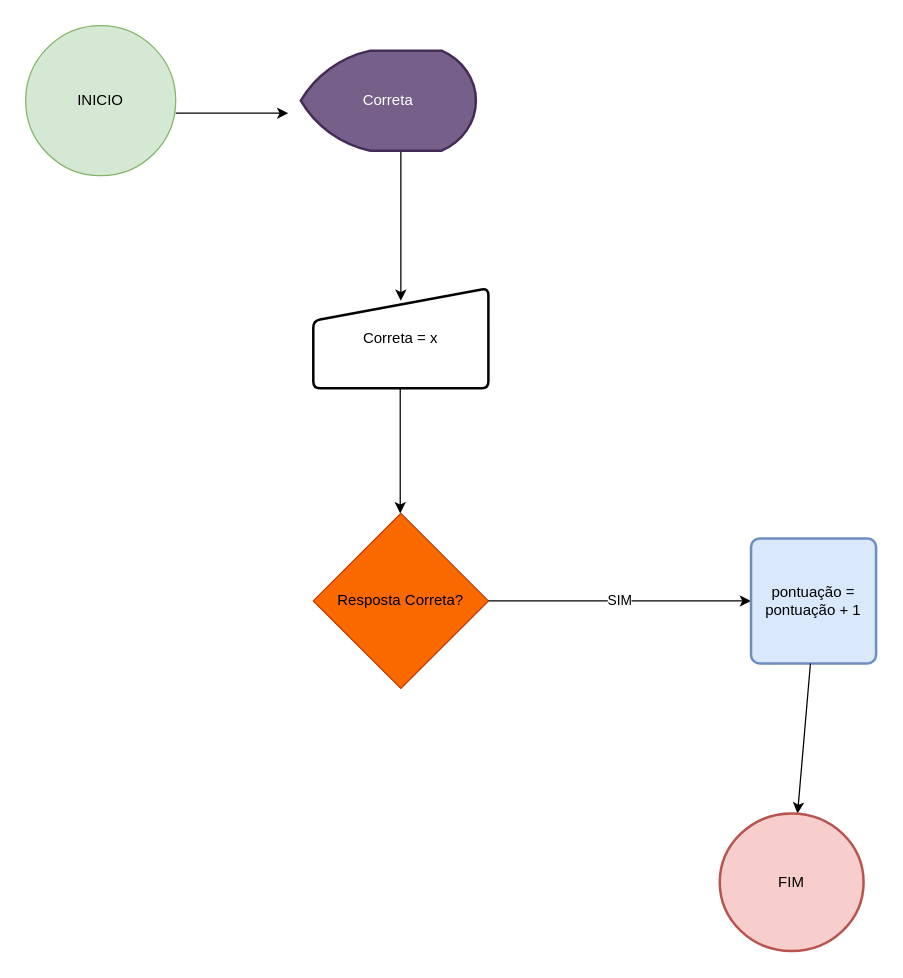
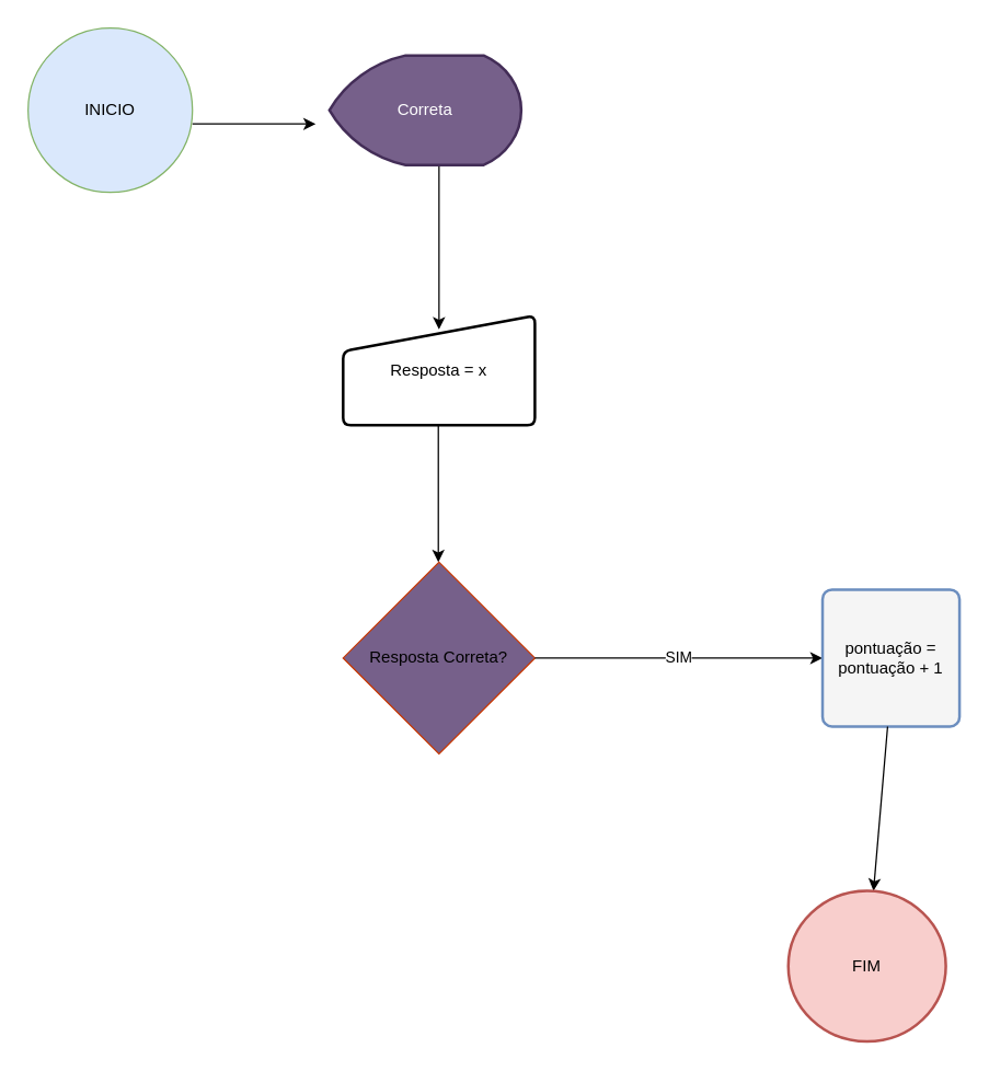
  <mxCell id="0" />
  <mxCell id="1" parent="0" />
- <mxCell id="2" value="INICIO" style="ellipse;whiteSpace=wrap;html=1;aspect=fixed;fillColor=#d5e8d4;strokeColor=#82b366;" vertex="1" parent="1"><mxGeometry x="20" y="20" width="120" height="120" as="geometry" /></mxCell>
+ <mxCell id="2" value="INICIO" style="ellipse;whiteSpace=wrap;html=1;aspect=fixed;fillColor=#dae8fc;strokeColor=#82b366;" vertex="1" parent="1"><mxGeometry x="20" y="20" width="120" height="120" as="geometry" /></mxCell>
  <mxCell id="3" value="" style="endArrow=classic;html=1;rounded=0;" edge="1" parent="1"><mxGeometry width="50" height="50" relative="1" as="geometry"><mxPoint x="140" y="90" as="sourcePoint" /><mxPoint x="230" y="90" as="targetPoint" /></mxGeometry></mxCell>
  <mxCell id="4" value="" style="endArrow=classic;html=1;rounded=0;" edge="1" parent="1"><mxGeometry width="50" height="50" relative="1" as="geometry"><mxPoint x="320" y="120" as="sourcePoint" /><mxPoint x="320" y="240" as="targetPoint" /></mxGeometry></mxCell>
  <mxCell id="5" value="" style="endArrow=classic;html=1;rounded=0;" edge="1" parent="1"><mxGeometry width="50" height="50" relative="1" as="geometry"><mxPoint x="319.5" y="300" as="sourcePoint" /><mxPoint x="319.5" y="410" as="targetPoint" /><Array as="points"><mxPoint x="319.5" y="360" /></Array></mxGeometry></mxCell>
- <mxCell id="6" value="Resposta Correta?" style="rhombus;whiteSpace=wrap;html=1;fillColor=#fa6800;fontColor=#000000;strokeColor=#C73500;" vertex="1" parent="1"><mxGeometry x="250" y="410" width="140" height="140" as="geometry" /></mxCell>
+ <mxCell id="6" value="Resposta Correta?" style="rhombus;whiteSpace=wrap;html=1;fillColor=#76608a;fontColor=#000000;strokeColor=#C73500;" vertex="1" parent="1"><mxGeometry x="250" y="410" width="140" height="140" as="geometry" /></mxCell>
  <mxCell id="7" value="Correta" style="strokeWidth=2;html=1;shape=mxgraph.flowchart.display;whiteSpace=wrap;fillColor=#76608a;fontColor=#ffffff;strokeColor=#432D57;" vertex="1" parent="1"><mxGeometry x="240" y="40" width="140" height="80" as="geometry" /></mxCell>
- <mxCell id="8" value="Correta = x" style="html=1;strokeWidth=2;shape=manualInput;whiteSpace=wrap;rounded=1;size=26;arcSize=11;" vertex="1" parent="1"><mxGeometry x="250" y="230" width="140" height="80" as="geometry" /></mxCell>
+ <mxCell id="8" value="Resposta = x" style="html=1;strokeWidth=2;shape=manualInput;whiteSpace=wrap;rounded=1;size=26;arcSize=11;" vertex="1" parent="1"><mxGeometry x="250" y="230" width="140" height="80" as="geometry" /></mxCell>
  <mxCell id="9" value="" style="endArrow=classic;html=1;rounded=0;" edge="1" parent="1" target="11"><mxGeometry width="50" height="50" relative="1" as="geometry"><mxPoint x="390" y="480" as="sourcePoint" /><mxPoint x="590" y="480" as="targetPoint" /></mxGeometry></mxCell>
  <mxCell id="10" value="SIM" style="edgeLabel;html=1;align=center;verticalAlign=middle;resizable=0;points=[];" vertex="1" connectable="0" parent="9"><mxGeometry x="-0.009" y="1" relative="1" as="geometry"><mxPoint as="offset" /></mxGeometry></mxCell>
- <mxCell id="11" value="pontuação =&lt;br&gt;pontuação + 1" style="rounded=1;whiteSpace=wrap;html=1;absoluteArcSize=1;arcSize=14;strokeWidth=2;fillColor=#dae8fc;strokeColor=#6c8ebf;" vertex="1" parent="1"><mxGeometry x="600" y="430" width="100" height="100" as="geometry" /></mxCell>
+ <mxCell id="11" value="pontuação =&lt;br&gt;pontuação + 1" style="rounded=1;whiteSpace=wrap;html=1;absoluteArcSize=1;arcSize=14;strokeWidth=2;fillColor=#f5f5f5;strokeColor=#6c8ebf;" vertex="1" parent="1"><mxGeometry x="600" y="430" width="100" height="100" as="geometry" /></mxCell>
  <mxCell id="12" value="" style="endArrow=classic;html=1;rounded=0;" edge="1" parent="1" target="13"><mxGeometry width="50" height="50" relative="1" as="geometry"><mxPoint x="647.5" y="530" as="sourcePoint" /><mxPoint x="650" y="630" as="targetPoint" /></mxGeometry></mxCell>
  <mxCell id="13" value="FIM" style="strokeWidth=2;html=1;shape=mxgraph.flowchart.start_2;whiteSpace=wrap;fillColor=#f8cecc;strokeColor=#b85450;" vertex="1" parent="1"><mxGeometry x="575" y="650" width="115" height="110" as="geometry" /></mxCell>
